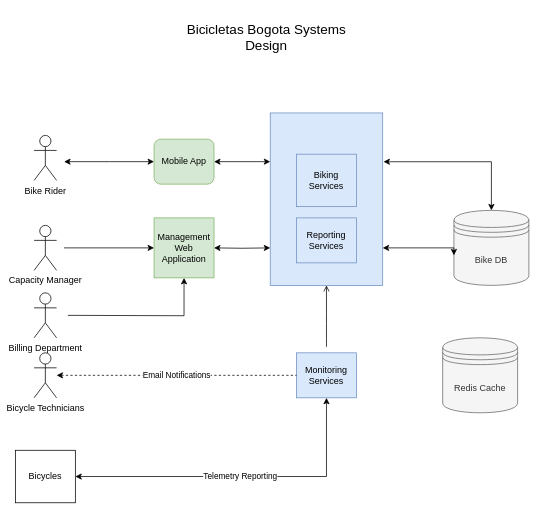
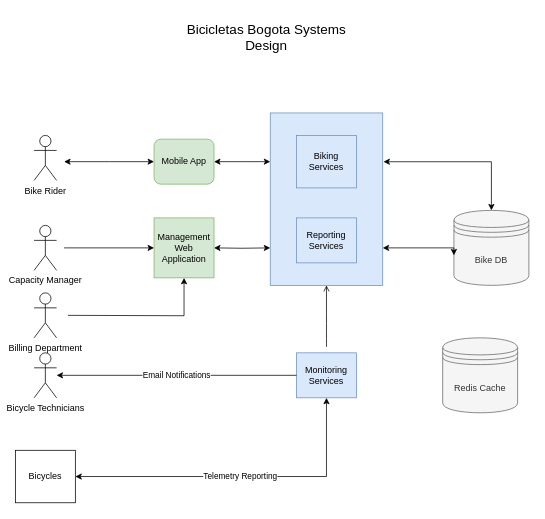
  <mxCell id="0" />
  <mxCell id="1" parent="0" />
  <mxCell id="2" value="" style="rounded=0;whiteSpace=wrap;html=1;hachureGap=4;pointerEvents=0;fillColor=#dae8fc;strokeColor=#6c8ebf;" vertex="1" parent="1"><mxGeometry x="360" y="150" width="150" height="230" as="geometry" /></mxCell>
  <mxCell id="3" value="&lt;font style=&quot;font-size: 18px&quot;&gt;Bicicletas Bogota Systems Design&lt;/font&gt;" style="text;html=1;strokeColor=none;fillColor=none;align=center;verticalAlign=middle;whiteSpace=wrap;rounded=0;" parent="1" vertex="1"><mxGeometry x="220" y="20" width="270" height="60" as="geometry" /></mxCell>
  <mxCell id="4" value="Bike Rider" style="shape=umlActor;verticalLabelPosition=bottom;verticalAlign=top;html=1;outlineConnect=0;" parent="1" vertex="1"><mxGeometry x="45" y="180" width="30" height="60" as="geometry" /></mxCell>
  <mxCell id="5" style="edgeStyle=orthogonalEdgeStyle;rounded=0;orthogonalLoop=1;jettySize=auto;html=1;exitX=0;exitY=0.5;exitDx=0;exitDy=0;startArrow=classic;startFill=1;endArrow=classic;endFill=1;" parent="1" source="7" edge="1"><mxGeometry relative="1" as="geometry"><mxPoint x="85" y="215" as="targetPoint" /></mxGeometry></mxCell>
  <mxCell id="6" style="edgeStyle=orthogonalEdgeStyle;rounded=0;orthogonalLoop=1;jettySize=auto;html=1;startArrow=classic;startFill=1;endArrow=classic;endFill=1;" parent="1" source="7" edge="1"><mxGeometry relative="1" as="geometry"><mxPoint x="360" y="215" as="targetPoint" /></mxGeometry></mxCell>
  <mxCell id="7" value="Mobile App" style="whiteSpace=wrap;html=1;fillColor=#d5e8d4;strokeColor=#82b366;rounded=1;" parent="1" vertex="1"><mxGeometry x="205" y="185" width="80" height="60" as="geometry" /></mxCell>
  <mxCell id="8" value="Bike DB" style="shape=datastore;whiteSpace=wrap;html=1;fillColor=#f5f5f5;strokeColor=#666666;fontColor=#333333;" parent="1" vertex="1"><mxGeometry x="605" y="280" width="100" height="100" as="geometry" /></mxCell>
  <mxCell id="9" value="Telemetry Reporting" style="edgeStyle=orthogonalEdgeStyle;rounded=0;orthogonalLoop=1;jettySize=auto;html=1;entryX=0.5;entryY=1;entryDx=0;entryDy=0;startArrow=classic;startFill=1;endArrow=classic;endFill=1;" parent="1" source="10" target="17" edge="1"><mxGeometry relative="1" as="geometry" /></mxCell>
  <mxCell id="10" value="Bicycles" style="rounded=0;whiteSpace=wrap;html=1;" parent="1" vertex="1"><mxGeometry x="20" y="600" width="80" height="70" as="geometry" /></mxCell>
  <mxCell id="11" style="edgeStyle=orthogonalEdgeStyle;rounded=0;orthogonalLoop=1;jettySize=auto;html=1;entryX=0.5;entryY=0;entryDx=0;entryDy=0;startArrow=classic;startFill=1;endArrow=classic;endFill=1;exitX=1.007;exitY=0.283;exitDx=0;exitDy=0;exitPerimeter=0;" parent="1" source="2" target="8" edge="1"><mxGeometry relative="1" as="geometry"><mxPoint x="520" y="215" as="sourcePoint" /></mxGeometry></mxCell>
- <mxCell id="12" value="Biking Services" style="rounded=0;whiteSpace=wrap;html=1;fillColor=#dae8fc;strokeColor=#6c8ebf;" parent="1" vertex="1"><mxGeometry x="395" y="205" width="80" height="70" as="geometry" /></mxCell>
+ <mxCell id="12" value="Biking Services" style="rounded=0;whiteSpace=wrap;html=1;fillColor=#dae8fc;strokeColor=#6c8ebf;" parent="1" vertex="1"><mxGeometry x="395" y="180" width="80" height="70" as="geometry" /></mxCell>
  <mxCell id="13" style="edgeStyle=orthogonalEdgeStyle;rounded=0;orthogonalLoop=1;jettySize=auto;html=1;startArrow=classic;startFill=1;endArrow=classic;endFill=1;" parent="1" edge="1"><mxGeometry relative="1" as="geometry"><mxPoint x="605" y="340" as="targetPoint" /><Array as="points"><mxPoint x="605" y="330" /></Array><mxPoint x="510" y="330" as="sourcePoint" /></mxGeometry></mxCell>
  <mxCell id="14" style="edgeStyle=orthogonalEdgeStyle;rounded=0;orthogonalLoop=1;jettySize=auto;html=1;entryX=1;entryY=0.5;entryDx=0;entryDy=0;startArrow=classic;startFill=1;endArrow=classic;endFill=1;" parent="1" target="21" edge="1"><mxGeometry relative="1" as="geometry"><mxPoint x="360" y="330" as="sourcePoint" /></mxGeometry></mxCell>
  <mxCell id="15" value="Reporting Services" style="rounded=0;whiteSpace=wrap;html=1;fillColor=#dae8fc;strokeColor=#6c8ebf;" parent="1" vertex="1"><mxGeometry x="395" y="290" width="80" height="60" as="geometry" /></mxCell>
  <mxCell id="16" style="edgeStyle=none;curved=1;rounded=0;orthogonalLoop=1;jettySize=auto;html=1;entryX=0.5;entryY=1;entryDx=0;entryDy=0;endArrow=open;sourcePerimeterSpacing=8;targetPerimeterSpacing=8;" edge="1" parent="1" source="17" target="2"><mxGeometry relative="1" as="geometry" /></mxCell>
  <mxCell id="17" value="Monitoring Services" style="rounded=0;whiteSpace=wrap;html=1;fillColor=#dae8fc;strokeColor=#6c8ebf;" parent="1" vertex="1"><mxGeometry x="395" y="470" width="80" height="60" as="geometry" /></mxCell>
  <mxCell id="18" style="edgeStyle=orthogonalEdgeStyle;rounded=0;orthogonalLoop=1;jettySize=auto;html=1;entryX=0.5;entryY=1;entryDx=0;entryDy=0;startArrow=none;startFill=0;endArrow=classic;endFill=1;" parent="1" target="21" edge="1"><mxGeometry relative="1" as="geometry"><mxPoint x="90" y="420" as="sourcePoint" /></mxGeometry></mxCell>
  <mxCell id="19" value="Bicycle Technicians" style="shape=umlActor;verticalLabelPosition=bottom;verticalAlign=top;html=1;outlineConnect=0;" parent="1" vertex="1"><mxGeometry x="45" y="470" width="30" height="60" as="geometry" /></mxCell>
- <mxCell id="20" value="Email Notifications" style="endArrow=none;startArrow=classic;html=1;entryX=0;entryY=0.5;entryDx=0;entryDy=0;startFill=1;endFill=0;dashed=1;" parent="1" source="19" target="17" edge="1"><mxGeometry width="50" height="50" relative="1" as="geometry"><mxPoint x="95" y="470" as="sourcePoint" /><mxPoint x="435" y="350" as="targetPoint" /></mxGeometry></mxCell>
+ <mxCell id="20" value="Email Notifications" style="endArrow=none;startArrow=classic;html=1;entryX=0;entryY=0.5;entryDx=0;entryDy=0;startFill=1;endFill=0;" parent="1" source="19" target="17" edge="1"><mxGeometry width="50" height="50" relative="1" as="geometry"><mxPoint x="95" y="470" as="sourcePoint" /><mxPoint x="435" y="350" as="targetPoint" /></mxGeometry></mxCell>
  <mxCell id="21" value="Management Web Application" style="whiteSpace=wrap;html=1;aspect=fixed;fillColor=#d5e8d4;strokeColor=#82b366;" parent="1" vertex="1"><mxGeometry x="205" y="290" width="80" height="80" as="geometry" /></mxCell>
  <mxCell id="22" value="Capacity Manager" style="shape=umlActor;verticalLabelPosition=bottom;verticalAlign=top;html=1;outlineConnect=0;" parent="1" vertex="1"><mxGeometry x="45" y="300" width="30" height="60" as="geometry" /></mxCell>
  <mxCell id="23" value="" style="endArrow=classic;html=1;" parent="1" target="21" edge="1"><mxGeometry width="50" height="50" relative="1" as="geometry"><mxPoint x="85" y="330" as="sourcePoint" /><mxPoint x="165" y="320" as="targetPoint" /></mxGeometry></mxCell>
  <mxCell id="24" value="Billing Department" style="shape=umlActor;verticalLabelPosition=bottom;verticalAlign=top;html=1;outlineConnect=0;" parent="1" vertex="1"><mxGeometry x="45" y="390" width="30" height="60" as="geometry" /></mxCell>
  <mxCell id="25" value="Redis Cache" style="shape=datastore;whiteSpace=wrap;html=1;fillColor=#f5f5f5;strokeColor=#666666;fontColor=#333333;" vertex="1" parent="1"><mxGeometry x="590" y="450" width="100" height="100" as="geometry" /></mxCell>
